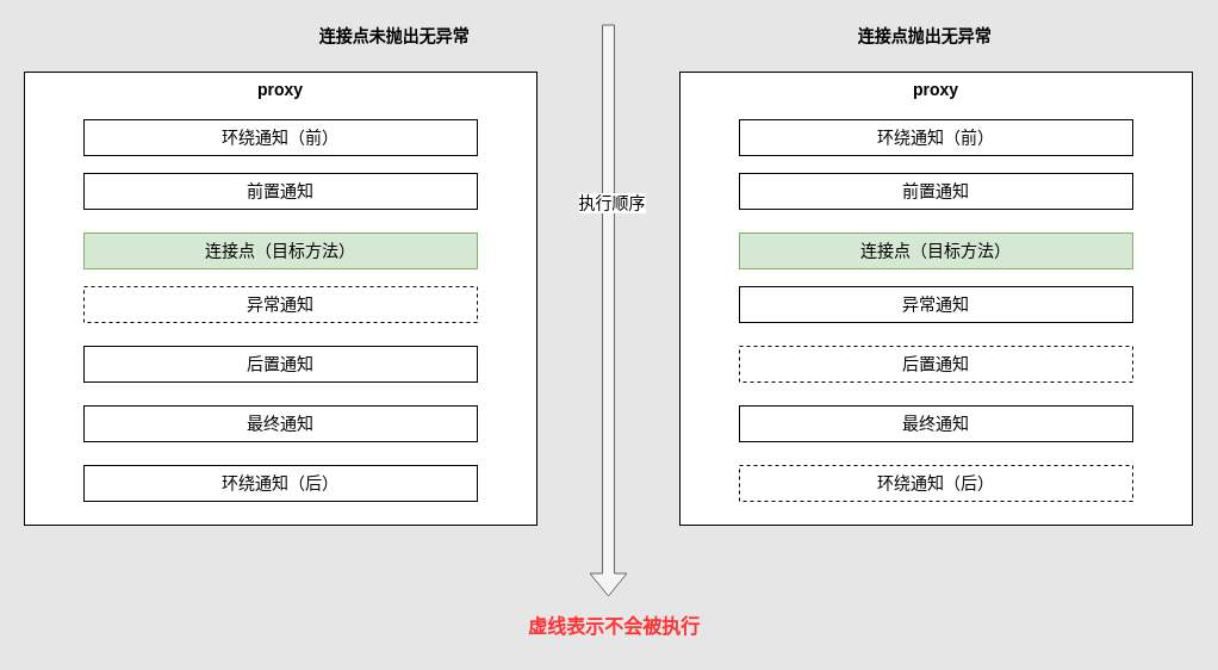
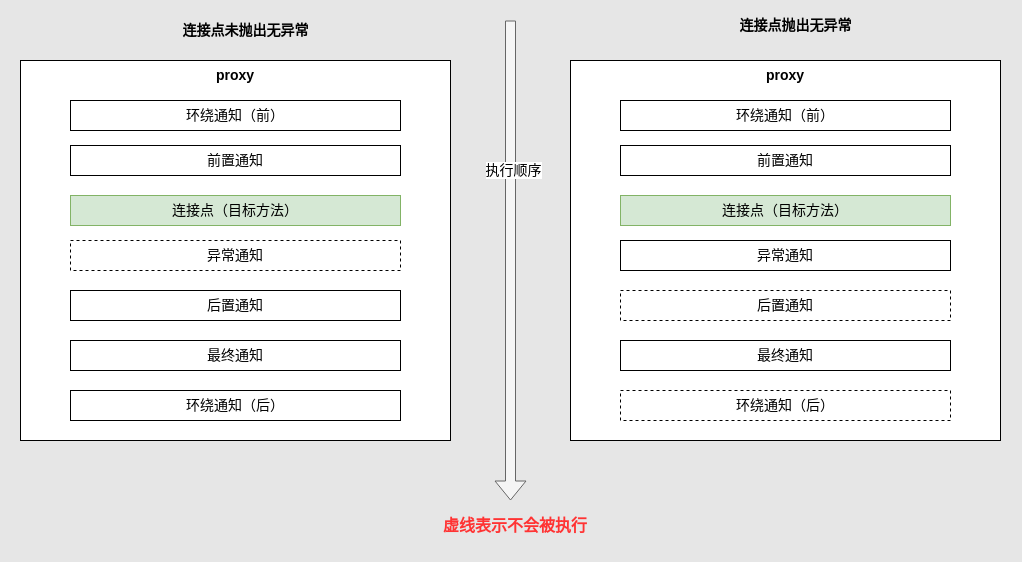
  <mxCell id="0" />
  <mxCell id="1" parent="0" />
  <mxCell id="2" value="&lt;b style=&quot;font-size: 14px;&quot;&gt;proxy&lt;/b&gt;" style="rounded=0;whiteSpace=wrap;html=1;horizontal=1;verticalAlign=top;fontSize=14;" parent="1" vertex="1"><mxGeometry x="570" y="60" width="430" height="380" as="geometry" /></mxCell>
  <mxCell id="3" value="前置通知" style="rounded=0;whiteSpace=wrap;html=1;fontSize=14;" parent="1" vertex="1"><mxGeometry x="620" y="145" width="330" height="30" as="geometry" /></mxCell>
  <mxCell id="4" value="连接点（目标方法）" style="rounded=0;whiteSpace=wrap;html=1;fillColor=#d5e8d4;strokeColor=#82b366;fontSize=14;" parent="1" vertex="1"><mxGeometry x="620" y="195" width="330" height="30" as="geometry" /></mxCell>
  <mxCell id="5" value="异常通知" style="rounded=0;whiteSpace=wrap;html=1;fontSize=14;" parent="1" vertex="1"><mxGeometry x="620" y="240" width="330" height="30" as="geometry" /></mxCell>
  <mxCell id="6" value="最终通知" style="rounded=0;whiteSpace=wrap;html=1;fontSize=14;" parent="1" vertex="1"><mxGeometry x="620" y="340" width="330" height="30" as="geometry" /></mxCell>
- <mxCell id="7" value="连接点未抛出无异常" style="text;html=1;align=center;verticalAlign=middle;resizable=0;points=[];autosize=1;strokeColor=none;fillColor=none;fontStyle=1;fontSize=14;" parent="1" vertex="1"><mxGeometry x="260" y="20" width="140" height="20" as="geometry" /></mxCell>
+ <mxCell id="7" value="连接点未抛出无异常" style="text;html=1;align=center;verticalAlign=middle;resizable=0;points=[];autosize=1;strokeColor=none;fillColor=none;fontStyle=1;fontSize=14;" parent="1" vertex="1"><mxGeometry x="175" y="20" width="140" height="20" as="geometry" /></mxCell>
  <mxCell id="8" value="环绕通知（前）" style="rounded=0;whiteSpace=wrap;html=1;fontSize=14;" parent="1" vertex="1"><mxGeometry x="620" y="100" width="330" height="30" as="geometry" /></mxCell>
  <mxCell id="9" value="环绕通知（后）" style="rounded=0;whiteSpace=wrap;html=1;dashed=1;fontSize=14;" parent="1" vertex="1"><mxGeometry x="620" y="390" width="330" height="30" as="geometry" /></mxCell>
- <mxCell id="10" value="连接点抛出无异常" style="text;html=1;align=center;verticalAlign=middle;resizable=0;points=[];autosize=1;strokeColor=none;fillColor=none;fontStyle=1;fontSize=14;" parent="1" vertex="1"><mxGeometry x="710" y="20" width="130" height="20" as="geometry" /></mxCell>
+ <mxCell id="10" value="连接点抛出无异常" style="text;html=1;align=center;verticalAlign=middle;resizable=0;points=[];autosize=1;strokeColor=none;fillColor=none;fontStyle=1;fontSize=14;" parent="1" vertex="1"><mxGeometry x="730" y="15" width="130" height="20" as="geometry" /></mxCell>
  <mxCell id="11" value="后置通知" style="rounded=0;whiteSpace=wrap;html=1;dashed=1;fontSize=14;" parent="1" vertex="1"><mxGeometry x="620" y="290" width="330" height="30" as="geometry" /></mxCell>
  <mxCell id="12" value="&lt;b style=&quot;font-size: 14px;&quot;&gt;proxy&lt;/b&gt;" style="rounded=0;whiteSpace=wrap;html=1;horizontal=1;verticalAlign=top;fontSize=14;" parent="1" vertex="1"><mxGeometry x="20" y="60" width="430" height="380" as="geometry" /></mxCell>
  <mxCell id="13" value="前置通知" style="rounded=0;whiteSpace=wrap;html=1;fontSize=14;" parent="1" vertex="1"><mxGeometry x="70" y="145" width="330" height="30" as="geometry" /></mxCell>
  <mxCell id="14" value="连接点（目标方法）" style="rounded=0;whiteSpace=wrap;html=1;fillColor=#d5e8d4;strokeColor=#82b366;fontSize=14;" parent="1" vertex="1"><mxGeometry x="70" y="195" width="330" height="30" as="geometry" /></mxCell>
  <mxCell id="15" value="异常通知" style="rounded=0;whiteSpace=wrap;html=1;dashed=1;fontSize=14;" parent="1" vertex="1"><mxGeometry x="70" y="240" width="330" height="30" as="geometry" /></mxCell>
  <mxCell id="16" value="最终通知" style="rounded=0;whiteSpace=wrap;html=1;fontSize=14;" parent="1" vertex="1"><mxGeometry x="70" y="340" width="330" height="30" as="geometry" /></mxCell>
  <mxCell id="17" value="环绕通知（前）" style="rounded=0;whiteSpace=wrap;html=1;fontSize=14;" parent="1" vertex="1"><mxGeometry x="70" y="100" width="330" height="30" as="geometry" /></mxCell>
  <mxCell id="18" value="环绕通知（后）" style="rounded=0;whiteSpace=wrap;html=1;fontSize=14;" parent="1" vertex="1"><mxGeometry x="70" y="390" width="330" height="30" as="geometry" /></mxCell>
  <mxCell id="19" value="后置通知" style="rounded=0;whiteSpace=wrap;html=1;fontSize=14;" parent="1" vertex="1"><mxGeometry x="70" y="290" width="330" height="30" as="geometry" /></mxCell>
  <mxCell id="20" value="" style="shape=flexArrow;endArrow=classic;html=1;rounded=0;fillColor=#f5f5f5;strokeColor=#666666;" parent="1" edge="1"><mxGeometry width="50" height="50" relative="1" as="geometry"><mxPoint x="510" y="20" as="sourcePoint" /><mxPoint x="510" y="500" as="targetPoint" /></mxGeometry></mxCell>
  <mxCell id="21" value="执行顺序" style="edgeLabel;html=1;align=center;verticalAlign=middle;resizable=0;points=[];fontSize=14;" parent="20" vertex="1" connectable="0"><mxGeometry x="-0.381" y="2" relative="1" as="geometry"><mxPoint as="offset" /></mxGeometry></mxCell>
  <mxCell id="22" value="虚线表示不会被执行" style="text;html=1;strokeColor=none;fillColor=none;align=center;verticalAlign=middle;whiteSpace=wrap;rounded=0;dashed=1;fontStyle=1;fontColor=#FF3333;fontSize=16;" parent="1" vertex="1"><mxGeometry x="420" y="510" width="190" height="30" as="geometry" /></mxCell>
